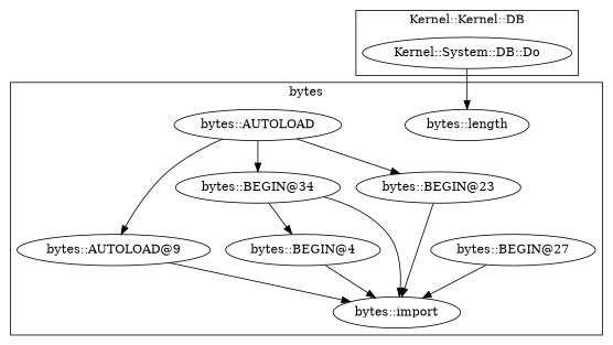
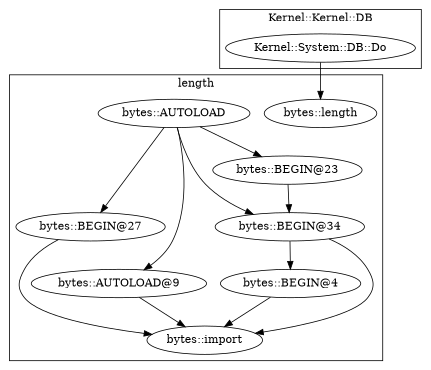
  digraph {
    "bytes::BEGIN@4"
    "bytes::BEGIN@27"
    "bytes::import"
    "bytes::length"
    n5 [label="bytes::AUTOLOAD@9"]
    "bytes::AUTOLOAD"
    "bytes::BEGIN@34"
    n8 [label="bytes::BEGIN@23"]
    "Kernel::System::DB::Do"
    subgraph cluster_1 {
-     label=bytes
+     label=length
      "bytes::BEGIN@4"
      "bytes::BEGIN@27"
      "bytes::import"
      "bytes::length"
      n5
      "bytes::AUTOLOAD"
      "bytes::BEGIN@34"
      n8
    }
    subgraph cluster_2 {
      label="Kernel::Kernel::DB"
      "Kernel::System::DB::Do"
    }
    "bytes::BEGIN@4" -> "bytes::import"
    "bytes::BEGIN@27" -> "bytes::import"
    n5 -> "bytes::import"
+   "bytes::AUTOLOAD" -> "bytes::BEGIN@27"
    "bytes::AUTOLOAD" -> n5
    "bytes::AUTOLOAD" -> "bytes::BEGIN@34"
    "bytes::AUTOLOAD" -> n8
    "bytes::BEGIN@34" -> "bytes::BEGIN@4"
    "bytes::BEGIN@34" -> "bytes::import"
-   n8 -> "bytes::import"
+   n8 -> "bytes::BEGIN@34"
    "Kernel::System::DB::Do" -> "bytes::length"
  }
